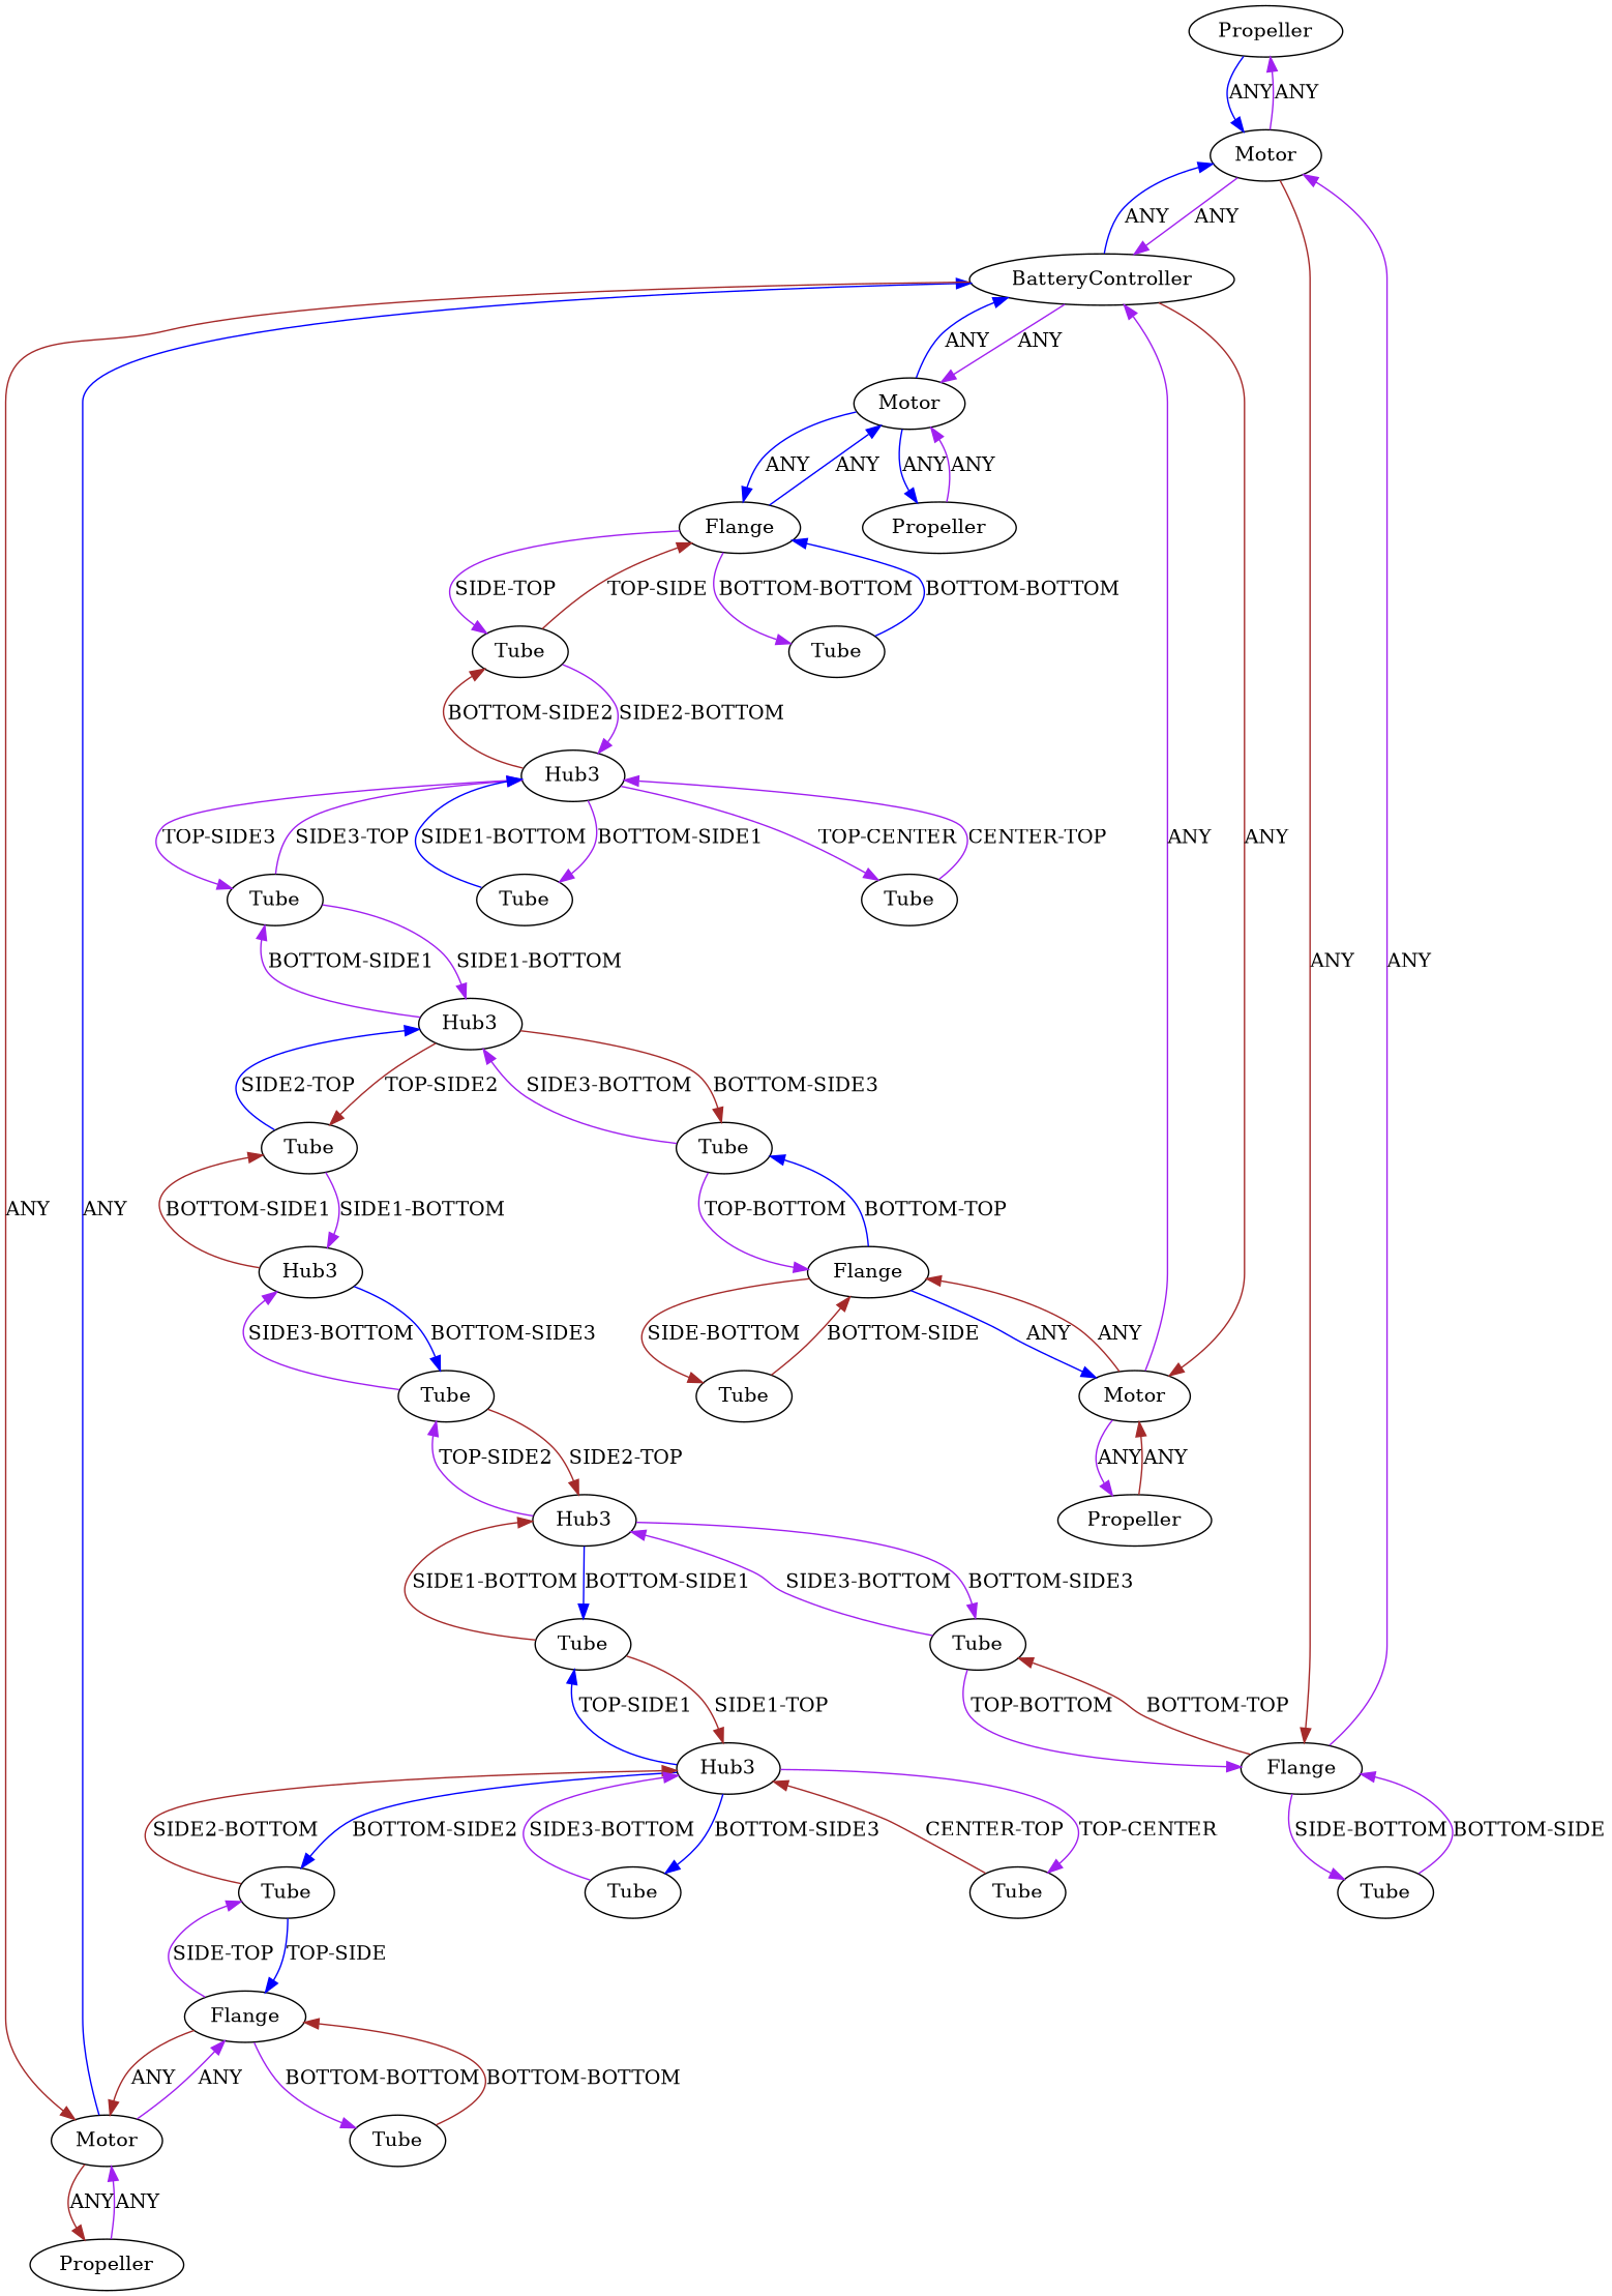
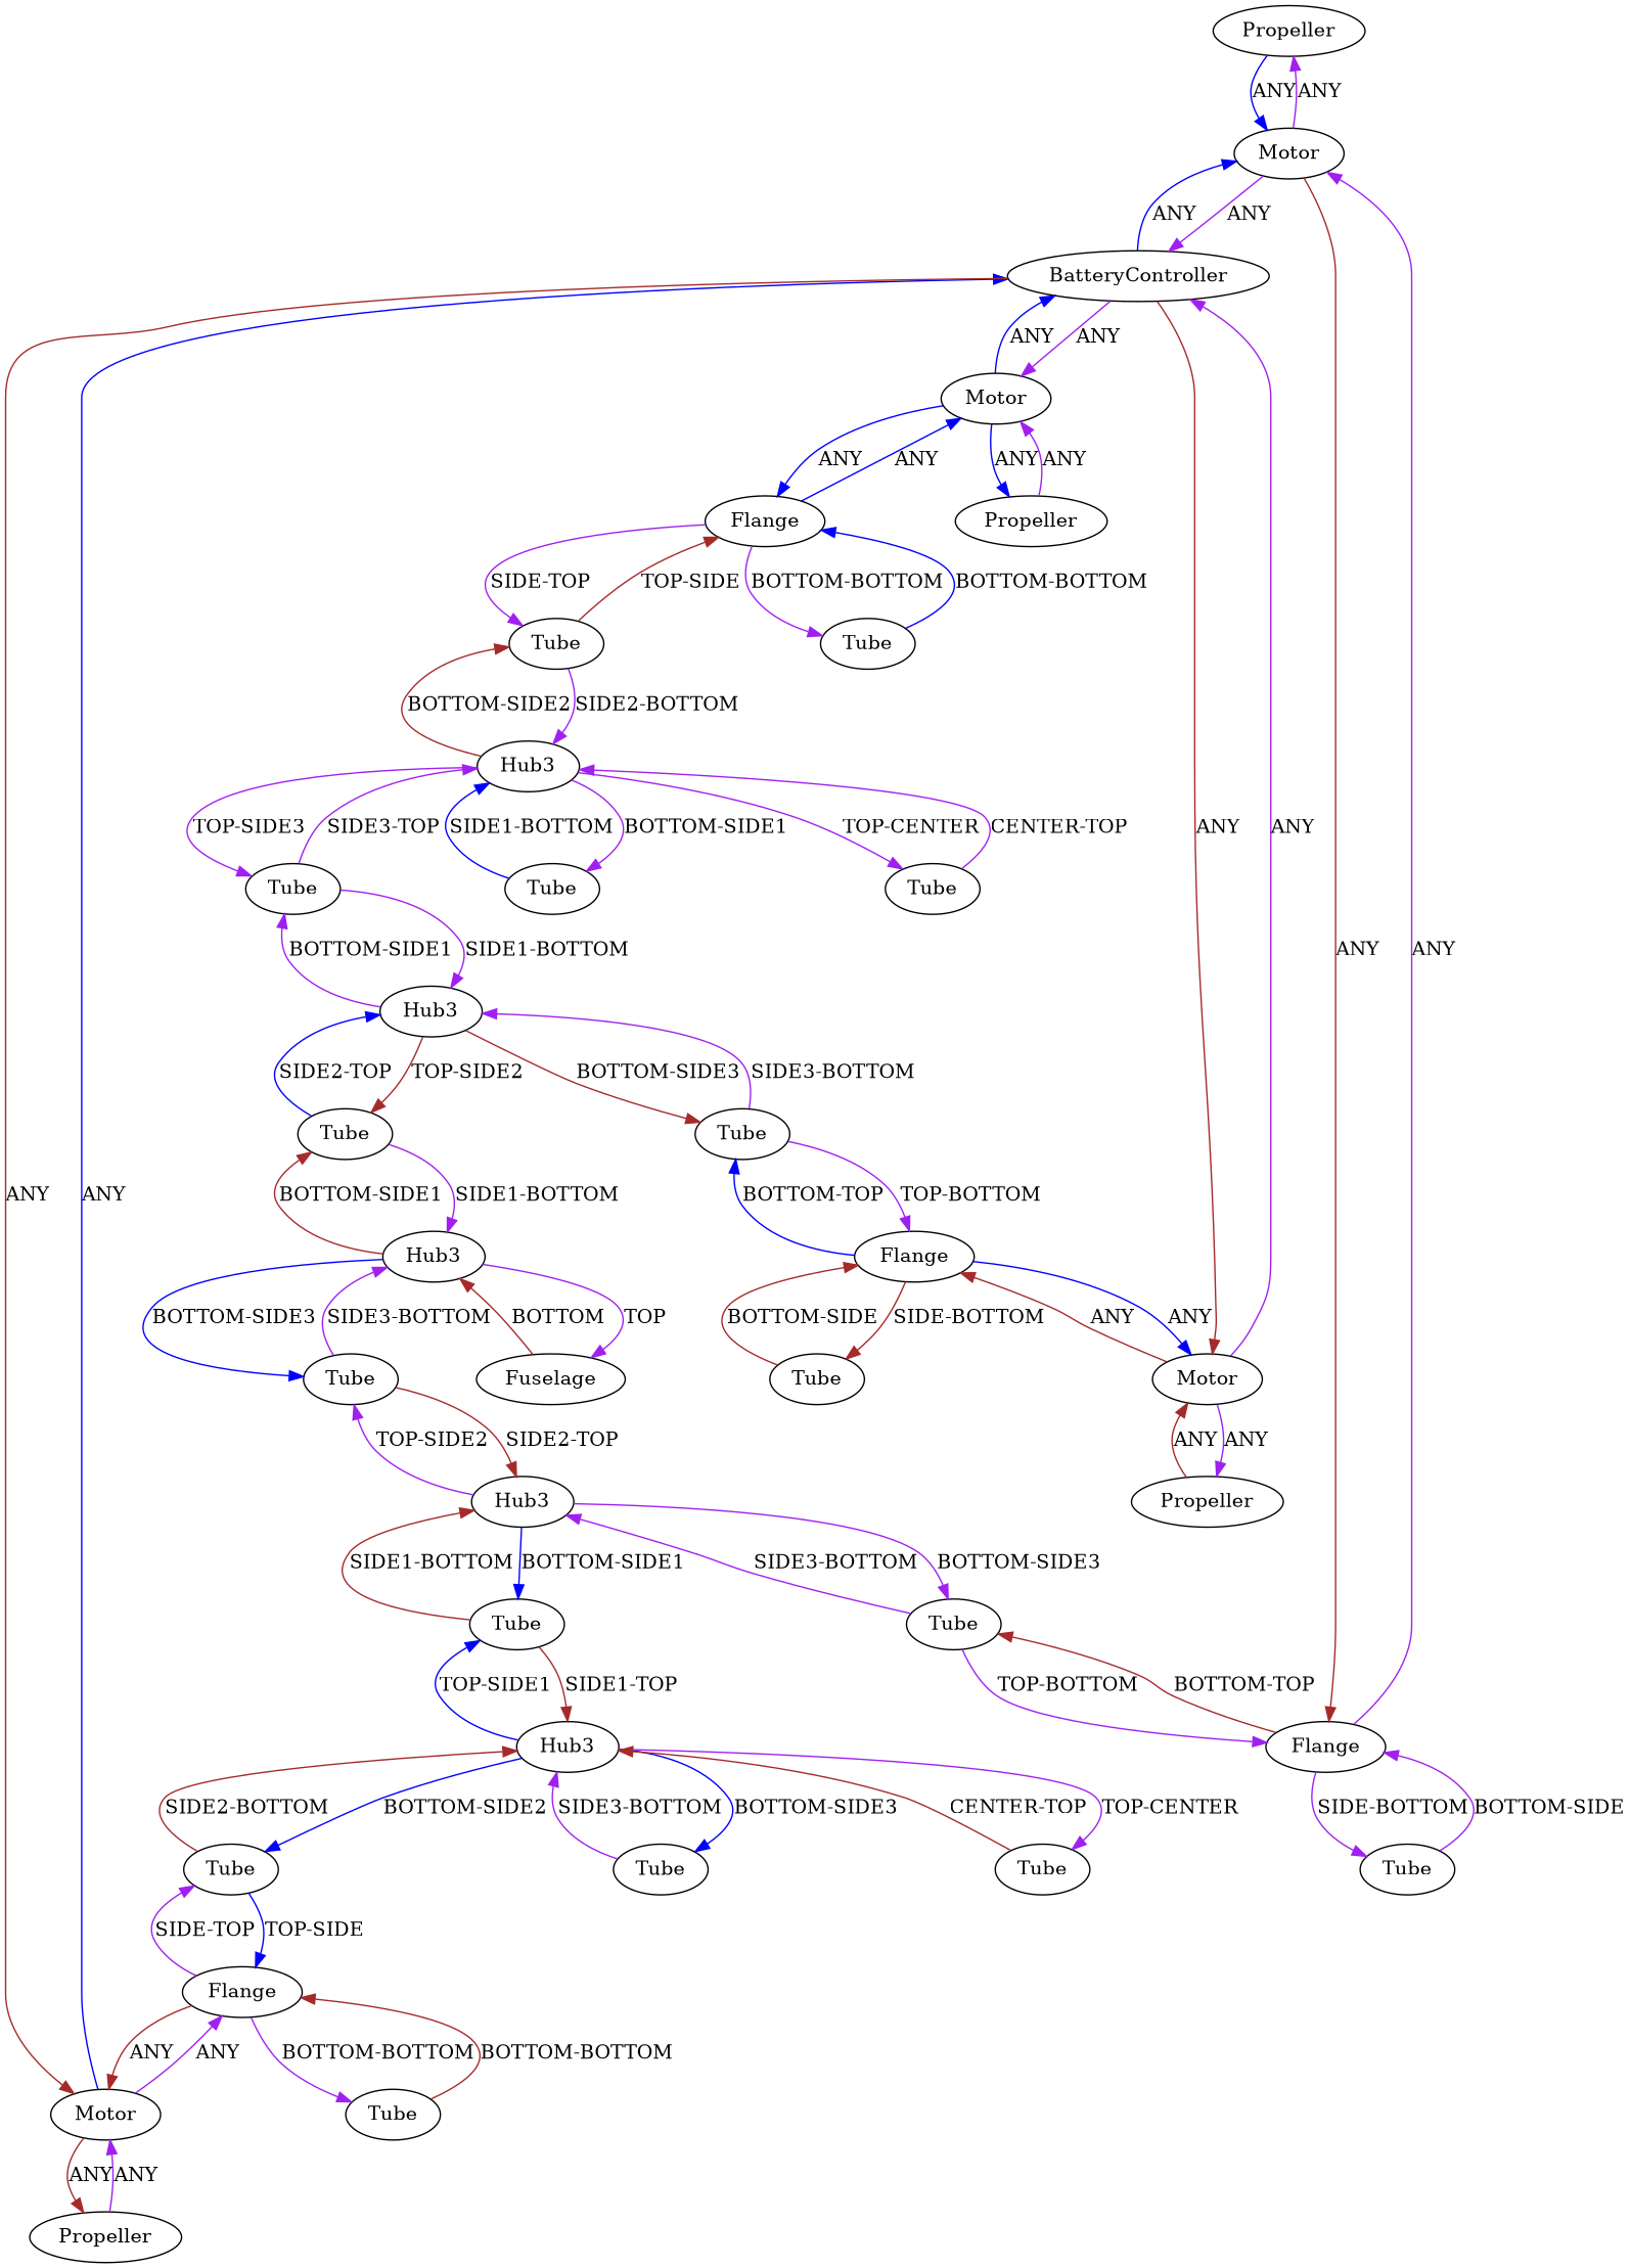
  digraph {
    edge [color=purple]
    n1 [instance=Propeller_instance_1 label=Propeller]
    n2 [instance=Motor_instance_1 label=Motor]
    n3 [instance=Tube_instance_1 label=Tube]
    n4 [instance=Flange_instance_1 label=Flange]
    n5 [instance=Hub3_instance_2 label=Hub3]
    n6 [instance=Tube_instance_2 label=Tube]
    n7 [instance=Flange_instance_2 label=Flange]
    n8 [instance=Tube_instance_3 label=Tube]
    n9 [instance=Hub3_instance_1 label=Hub3]
    n10 [instance=Hub3_instance_4 label=Hub3]
    n11 [instance=Tube_instance_4 label=Tube]
    n12 [instance=Hub3_instance_5 label=Hub3]
    n13 [instance=Tube_instance_10 label=Tube]
    n14 [instance=Motor_instance_2 label=Motor]
    n15 [instance=Tube_instance_15 label=Tube]
    n16 [instance=Tube_instance_5 label=Tube]
    n17 [instance=Flange_instance_3 label=Flange]
    n18 [instance=Propeller_instance_2 label=Propeller]
    n19 [instance=Tube_instance_6 label=Tube]
    n20 [instance=Flange_instance_4 label=Flange]
    n21 [instance=Tube_instance_8 label=Tube]
    n22 [instance=Tube_instance_9 label=Tube]
    n23 [instance=Tube_instance_14 label=Tube]
    n24 [instance=Tube_instance_11 label=Tube]
    n25 [instance=Tube_instance_13 label=Tube]
    n26 [instance=Motor_instance_4 label=Motor]
    n27 [instance=BatteryController_instance_1 label=BatteryController]
    n28 [instance=Motor_instance_3 label=Motor]
    n29 [instance=Tube_instance_7 label=Tube]
    n30 [instance=Hub3_instance_3 label=Hub3]
    n31 [instance=Propeller_instance_3 label=Propeller]
    n32 [instance=Propeller_instance_4 label=Propeller]
+   n33 [instance=Fuselage_instance_1 label=Fuselage]
    n34 [instance=Tube_instance_12 label=Tube]
    n35 [instance=Tube_instance_16 label=Tube]
    n1 -> n2 [label=ANY color=blue]
    n2 -> n1 [label=ANY]
    n2 -> n4 [label=ANY color=brown]
    n2 -> n27 [label=ANY]
    n3 -> n4 [label="TOP-BOTTOM"]
    n3 -> n5 [label="SIDE3-BOTTOM"]
    n4 -> n2 [label=ANY]
    n4 -> n3 [label="BOTTOM-TOP" color=brown]
    n4 -> n13 [label="SIDE-BOTTOM"]
    n5 -> n3 [label="BOTTOM-SIDE3"]
    n5 -> n11 [label="BOTTOM-SIDE1" color=blue]
    n5 -> n24 [label="TOP-SIDE2"]
    n6 -> n7 [label="BOTTOM-SIDE" color=brown]
    n7 -> n6 [label="SIDE-BOTTOM" color=brown]
    n7 -> n14 [label=ANY color=blue]
    n7 -> n15 [label="BOTTOM-TOP" color=blue]
    n8 -> n9 [label="SIDE3-TOP"]
    n8 -> n10 [label="SIDE1-BOTTOM"]
    n9 -> n8 [label="TOP-SIDE3"]
    n9 -> n21 [label="BOTTOM-SIDE2" color=brown]
    n9 -> n22 [label="TOP-CENTER"]
    n9 -> n23 [label="BOTTOM-SIDE1"]
    n10 -> n8 [label="BOTTOM-SIDE1"]
    n10 -> n15 [label="BOTTOM-SIDE3" color=brown]
    n10 -> n29 [label="TOP-SIDE2" color=brown]
    n11 -> n5 [label="SIDE1-BOTTOM" color=brown]
    n11 -> n12 [label="SIDE1-TOP" color=brown]
    n12 -> n11 [label="TOP-SIDE1" color=blue]
    n12 -> n16 [label="BOTTOM-SIDE2" color=blue]
    n12 -> n34 [label="BOTTOM-SIDE3" color=blue]
    n12 -> n35 [label="TOP-CENTER"]
    n13 -> n4 [label="BOTTOM-SIDE"]
    n14 -> n7 [label=ANY color=brown]
    n14 -> n18 [label=ANY]
    n14 -> n27 [label=ANY]
    n15 -> n7 [label="TOP-BOTTOM"]
    n15 -> n10 [label="SIDE3-BOTTOM"]
    n16 -> n12 [label="SIDE2-BOTTOM" color=brown]
    n16 -> n17 [label="TOP-SIDE" color=blue]
    n17 -> n16 [label="SIDE-TOP"]
    n17 -> n25 [label="BOTTOM-BOTTOM"]
    n17 -> n26 [label=ANY color=brown]
    n18 -> n14 [label=ANY color=brown]
    n19 -> n20 [label="BOTTOM-BOTTOM" color=blue]
    n20 -> n19 [label="BOTTOM-BOTTOM"]
    n20 -> n21 [label="SIDE-TOP"]
    n20 -> n28 [label=ANY color=blue]
    n21 -> n9 [label="SIDE2-BOTTOM"]
    n21 -> n20 [label="TOP-SIDE" color=brown]
    n22 -> n9 [label="CENTER-TOP"]
    n23 -> n9 [label="SIDE1-BOTTOM" color=blue]
    n24 -> n5 [label="SIDE2-TOP" color=brown]
    n24 -> n30 [label="SIDE3-BOTTOM"]
    n25 -> n17 [label="BOTTOM-BOTTOM" color=brown]
    n26 -> n17 [label=ANY]
    n26 -> n27 [label=ANY color=blue]
    n26 -> n31 [label=ANY color=brown]
    n27 -> n2 [label=ANY color=blue]
    n27 -> n14 [label=ANY color=brown]
    n27 -> n26 [label=ANY color=brown]
    n27 -> n28 [label=ANY]
    n28 -> n20 [label=ANY color=blue]
    n28 -> n27 [label=ANY color=blue]
    n28 -> n32 [label=ANY color=blue]
    n29 -> n10 [label="SIDE2-TOP" color=blue]
    n29 -> n30 [label="SIDE1-BOTTOM"]
    n30 -> n24 [label="BOTTOM-SIDE3" color=blue]
    n30 -> n29 [label="BOTTOM-SIDE1" color=brown]
+   n30 -> n33 [label=TOP]
    n31 -> n26 [label=ANY]
    n32 -> n28 [label=ANY]
+   n33 -> n30 [label=BOTTOM color=brown]
    n34 -> n12 [label="SIDE3-BOTTOM"]
    n35 -> n12 [label="CENTER-TOP" color=brown]
  }
